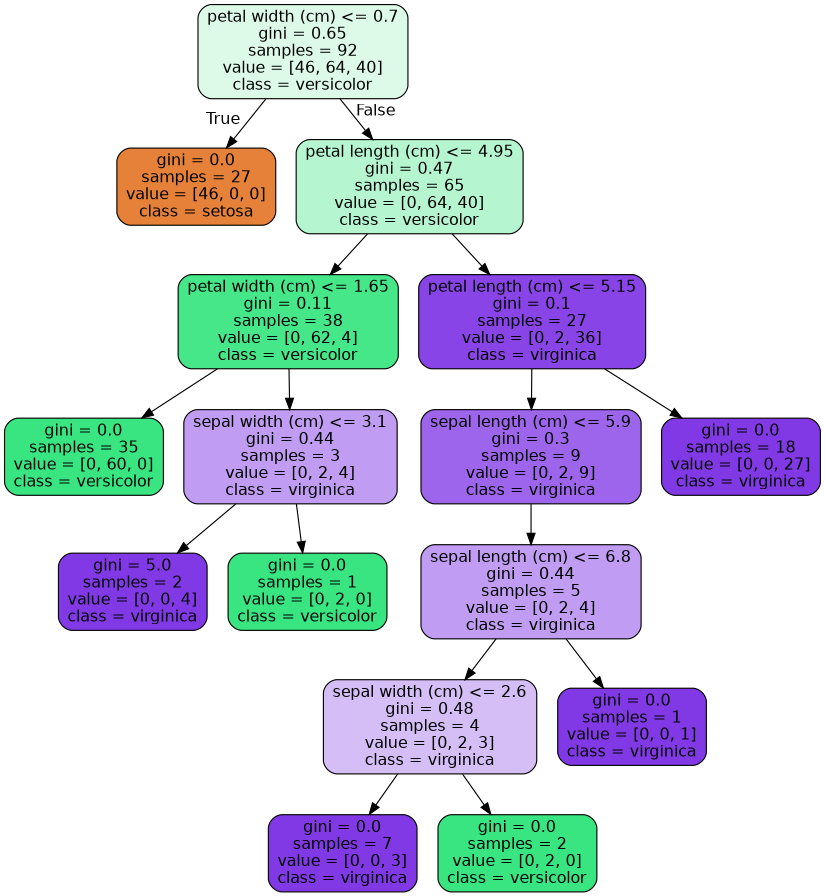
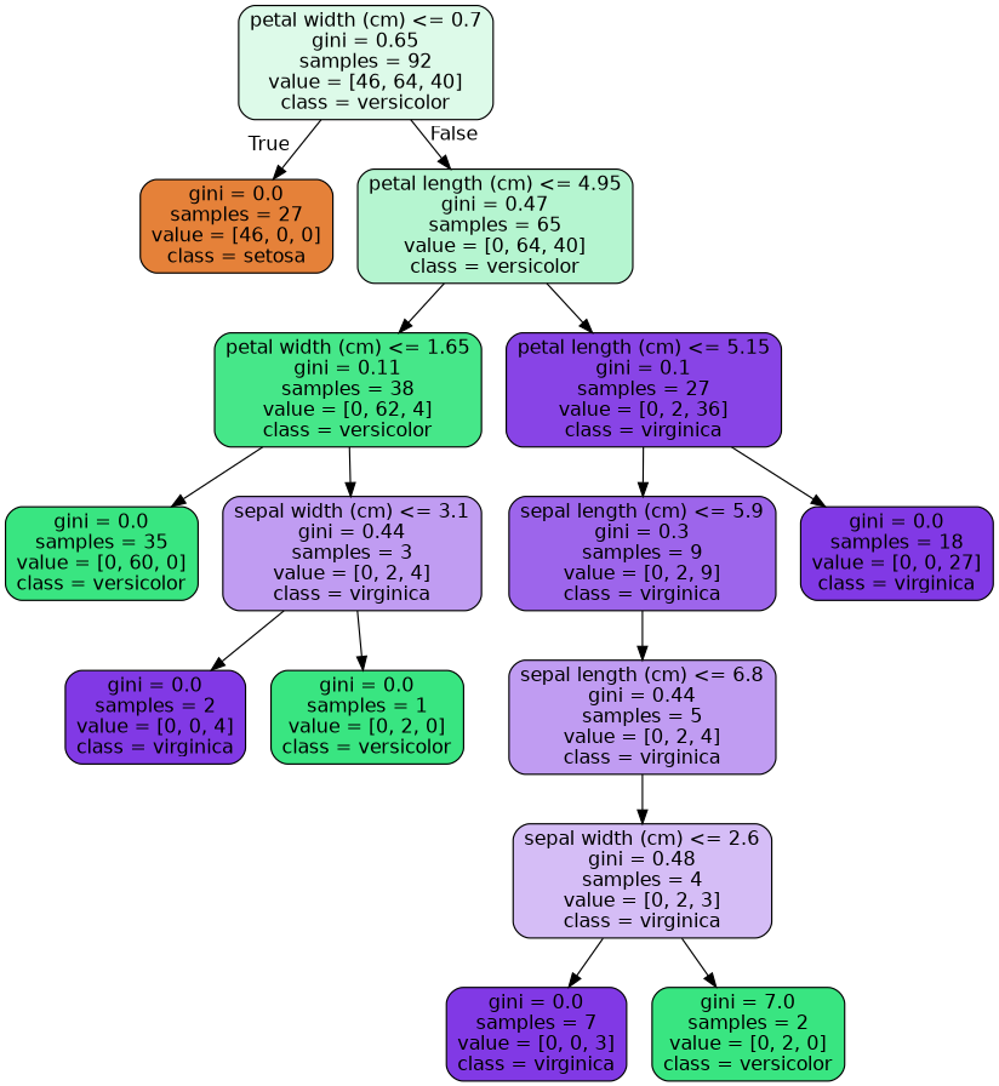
  digraph {
    node [color=black fillcolor="#8139e5" fontname=helvetica shape=box style="filled, rounded"]
    edge [fontname=helvetica]
    n1 [fillcolor="#ddfae9" label="petal width (cm) <= 0.7\ngini = 0.65\nsamples = 92\nvalue = [46, 64, 40]\nclass = versicolor"]
    n2 [fillcolor="#e58139" label="gini = 0.0\nsamples = 27\nvalue = [46, 0, 0]\nclass = setosa"]
    n3 [fillcolor="#b5f5d0" label="petal length (cm) <= 4.95\ngini = 0.47\nsamples = 65\nvalue = [0, 64, 40]\nclass = versicolor"]
    n4 [fillcolor="#46e789" label="petal width (cm) <= 1.65\ngini = 0.11\nsamples = 38\nvalue = [0, 62, 4]\nclass = versicolor"]
    n5 [fillcolor="#8844e6" label="petal length (cm) <= 5.15\ngini = 0.1\nsamples = 27\nvalue = [0, 2, 36]\nclass = virginica"]
    n6 [fillcolor="#39e581" label="gini = 0.0\nsamples = 35\nvalue = [0, 60, 0]\nclass = versicolor"]
    n7 [fillcolor="#c09cf2" label="sepal width (cm) <= 3.1\ngini = 0.44\nsamples = 3\nvalue = [0, 2, 4]\nclass = virginica"]
    n8 [fillcolor="#9d65eb" label="sepal length (cm) <= 5.9\ngini = 0.3\nsamples = 9\nvalue = [0, 2, 9]\nclass = virginica"]
    n9 [label="gini = 0.0\nsamples = 18\nvalue = [0, 0, 27]\nclass = virginica"]
-   n10 [label="gini = 5.0\nsamples = 2\nvalue = [0, 0, 4]\nclass = virginica"]
+   n10 [label="gini = 0.0\nsamples = 2\nvalue = [0, 0, 4]\nclass = virginica"]
    n11 [fillcolor="#39e581" label="gini = 0.0\nsamples = 1\nvalue = [0, 2, 0]\nclass = versicolor"]
    n12 [fillcolor="#c09cf2" label="sepal length (cm) <= 6.8\ngini = 0.44\nsamples = 5\nvalue = [0, 2, 4]\nclass = virginica"]
    n13 [fillcolor="#d5bdf6" label="sepal width (cm) <= 2.6\ngini = 0.48\nsamples = 4\nvalue = [0, 2, 3]\nclass = virginica"]
-   n14 [label="gini = 0.0\nsamples = 1\nvalue = [0, 0, 1]\nclass = virginica"]
    n15 [label="gini = 0.0\nsamples = 7\nvalue = [0, 0, 3]\nclass = virginica"]
-   n16 [fillcolor="#39e581" label="gini = 0.0\nsamples = 2\nvalue = [0, 2, 0]\nclass = versicolor"]
+   n16 [fillcolor="#39e581" label="gini = 7.0\nsamples = 2\nvalue = [0, 2, 0]\nclass = versicolor"]
    n1 -> n2 [headlabel=True labelangle=45 labeldistance=2.5]
    n1 -> n3 [headlabel=False labelangle=-45 labeldistance=2.5]
    n3 -> n4
    n3 -> n5
    n4 -> n6
    n4 -> n7
    n5 -> n8
    n5 -> n9
    n7 -> n10
    n7 -> n11
    n8 -> n12
    n12 -> n13
-   n12 -> n14
    n13 -> n15
    n13 -> n16
  }
